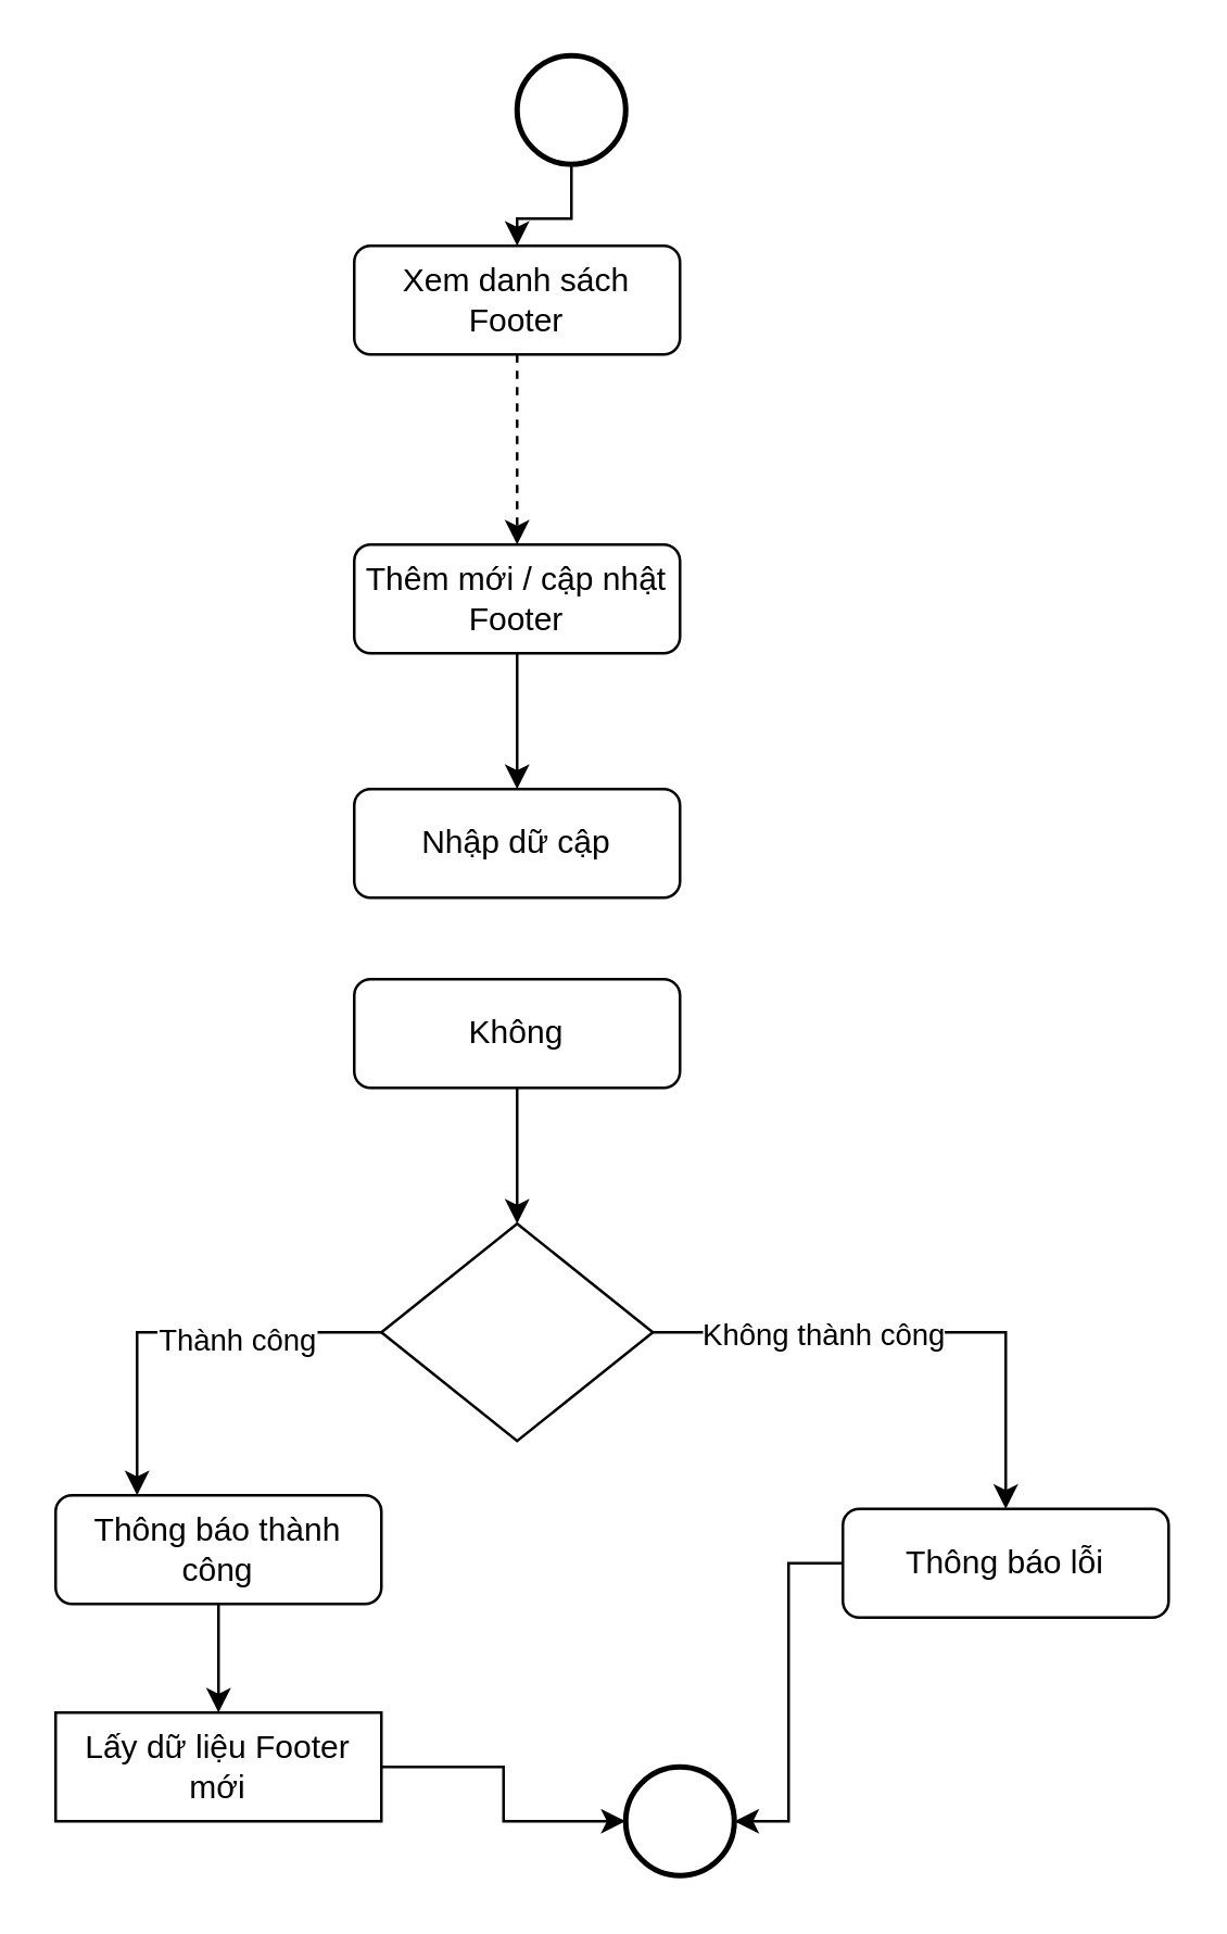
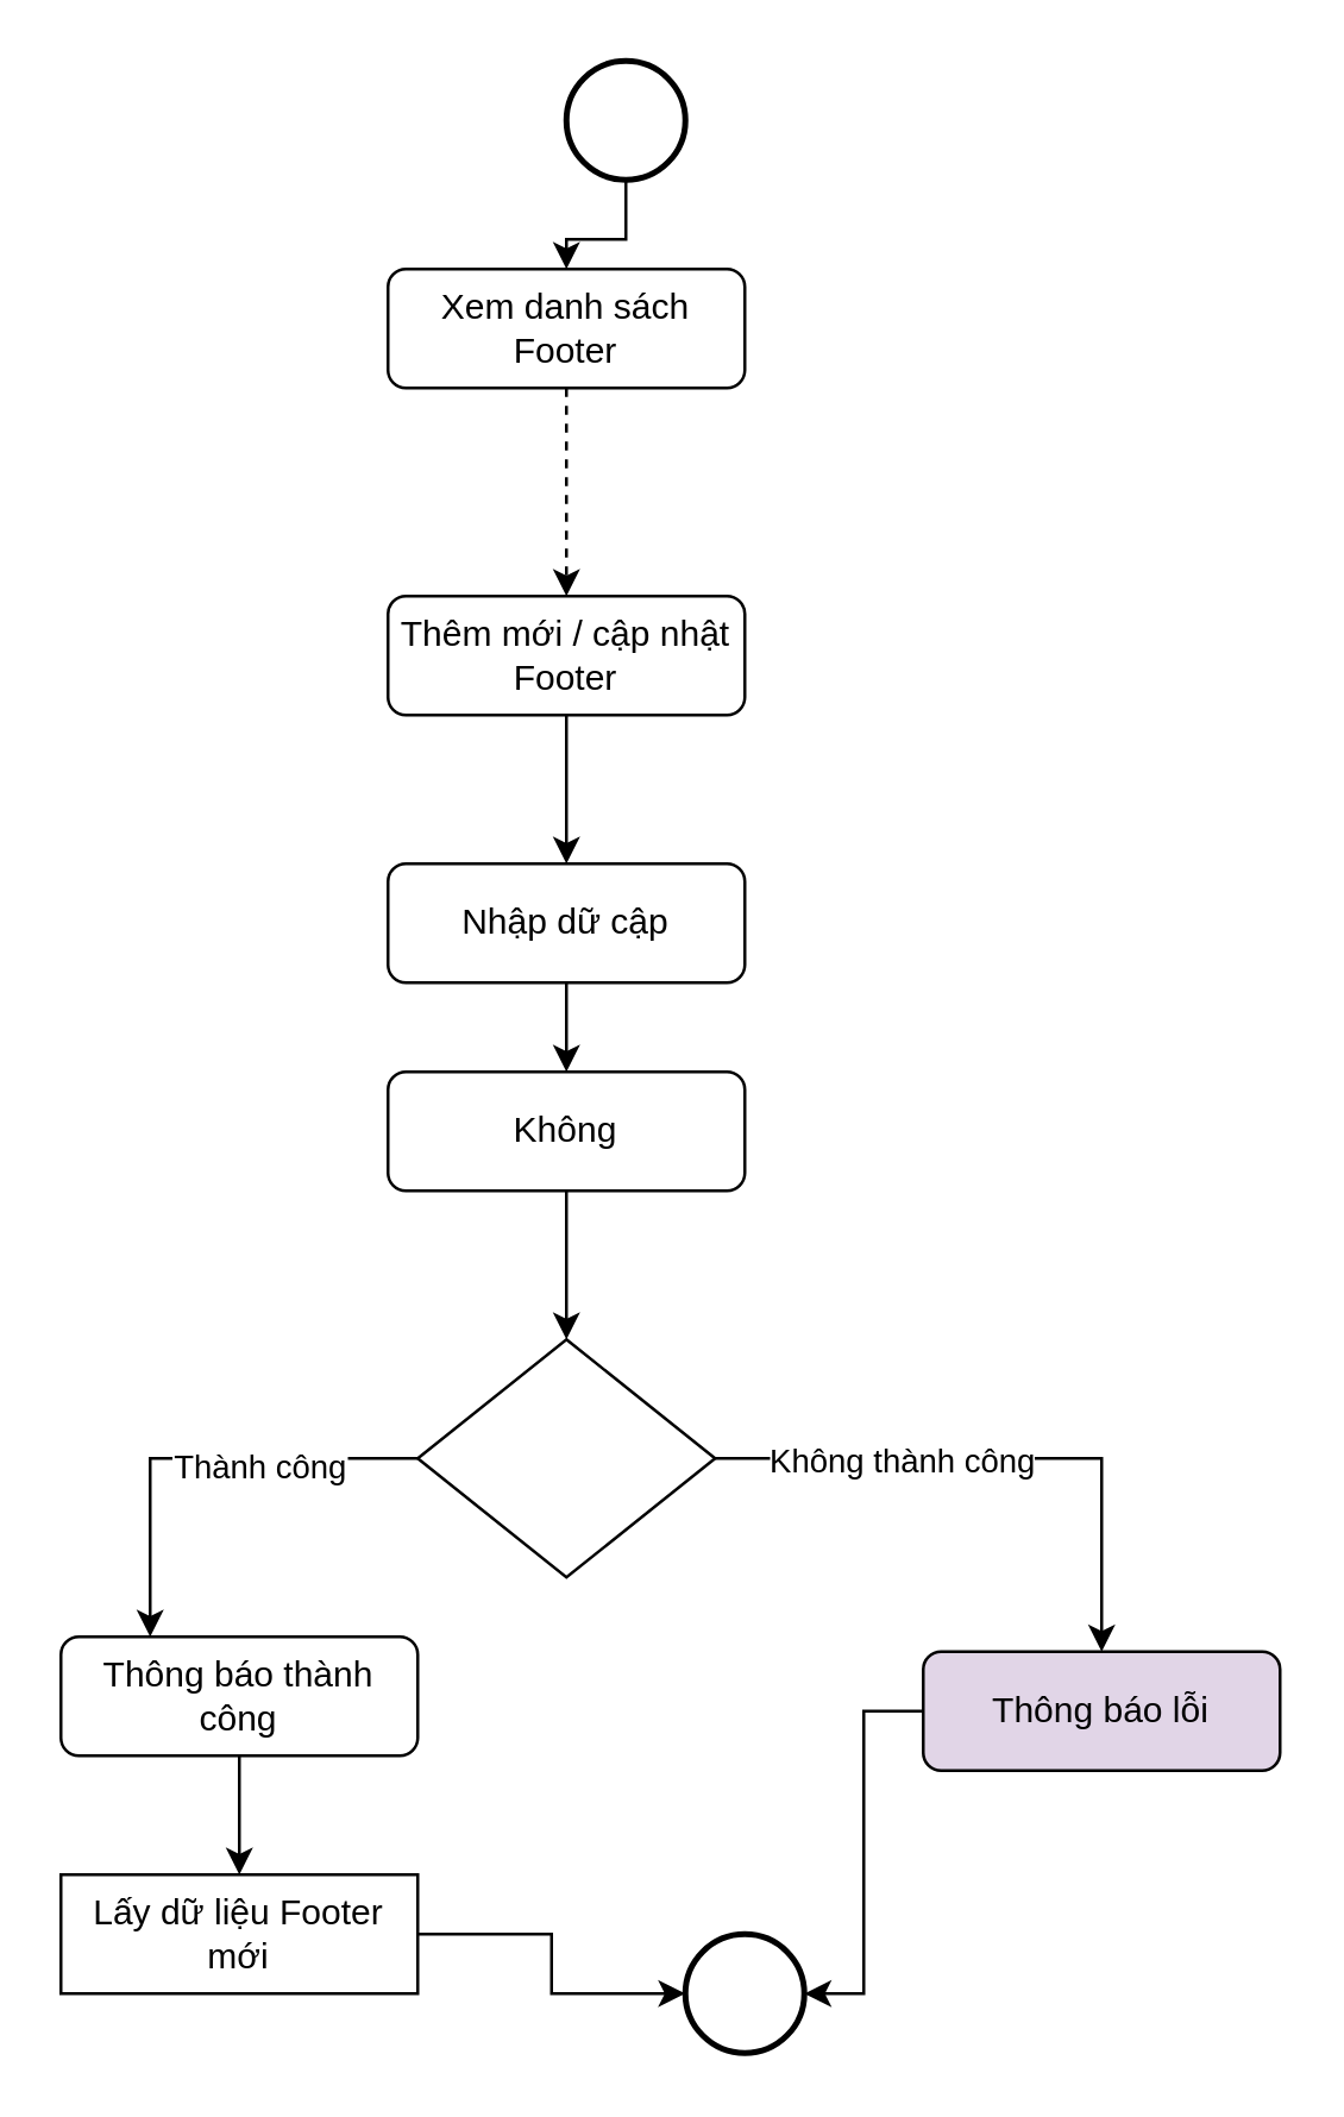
  <mxCell id="0" />
  <mxCell id="1" parent="0" />
  <mxCell id="2" value="" style="edgeStyle=orthogonalEdgeStyle;rounded=0;orthogonalLoop=1;jettySize=auto;html=1;dashed=1;" edge="1" parent="1" source="3" target="13"><mxGeometry relative="1" as="geometry" /></mxCell>
  <mxCell id="3" value="Xem danh sách Footer" style="rounded=1;whiteSpace=wrap;html=1;fontSize=12;glass=0;strokeWidth=1;shadow=0;" vertex="1" parent="1"><mxGeometry x="130" y="90" width="120" height="40" as="geometry" /></mxCell>
  <mxCell id="4" style="edgeStyle=orthogonalEdgeStyle;rounded=0;orthogonalLoop=1;jettySize=auto;html=1;entryX=0.25;entryY=0;entryDx=0;entryDy=0;exitX=0;exitY=0.5;exitDx=0;exitDy=0;" edge="1" parent="1" source="8" target="19"><mxGeometry relative="1" as="geometry" /></mxCell>
  <mxCell id="5" value="Thành công" style="edgeLabel;html=1;align=center;verticalAlign=middle;resizable=0;points=[];" vertex="1" connectable="0" parent="4"><mxGeometry x="-0.283" y="2" relative="1" as="geometry"><mxPoint as="offset" /></mxGeometry></mxCell>
  <mxCell id="6" style="edgeStyle=orthogonalEdgeStyle;rounded=0;orthogonalLoop=1;jettySize=auto;html=1;exitX=1;exitY=0.5;exitDx=0;exitDy=0;" edge="1" parent="1" source="8" target="22"><mxGeometry relative="1" as="geometry" /></mxCell>
  <mxCell id="7" value="Không thành công" style="edgeLabel;html=1;align=center;verticalAlign=middle;resizable=0;points=[];" vertex="1" connectable="0" parent="6"><mxGeometry x="-0.491" y="-1" relative="1" as="geometry"><mxPoint x="12" y="-1" as="offset" /></mxGeometry></mxCell>
  <mxCell id="8" value="" style="rhombus;whiteSpace=wrap;html=1;shadow=0;fontFamily=Helvetica;fontSize=12;align=center;strokeWidth=1;spacing=6;spacingTop=-4;" vertex="1" parent="1"><mxGeometry x="140" y="450" width="100" height="80" as="geometry" /></mxCell>
  <mxCell id="9" value="" style="edgeStyle=orthogonalEdgeStyle;rounded=0;orthogonalLoop=1;jettySize=auto;html=1;" edge="1" parent="1" source="10" target="3"><mxGeometry relative="1" as="geometry" /></mxCell>
  <mxCell id="10" value="" style="strokeWidth=2;html=1;shape=mxgraph.flowchart.start_2;whiteSpace=wrap;" vertex="1" parent="1"><mxGeometry x="190" y="20" width="40" height="40" as="geometry" /></mxCell>
  <mxCell id="11" value="" style="strokeWidth=2;html=1;shape=mxgraph.flowchart.start_2;whiteSpace=wrap;" vertex="1" parent="1"><mxGeometry x="230" y="650" width="40" height="40" as="geometry" /></mxCell>
  <mxCell id="12" value="" style="edgeStyle=orthogonalEdgeStyle;rounded=0;orthogonalLoop=1;jettySize=auto;html=1;" edge="1" parent="1" source="13" target="15"><mxGeometry relative="1" as="geometry" /></mxCell>
  <mxCell id="13" value="Thêm mới / cập nhật Footer" style="rounded=1;whiteSpace=wrap;html=1;fontSize=12;glass=0;strokeWidth=1;shadow=0;" vertex="1" parent="1"><mxGeometry x="130" y="200" width="120" height="40" as="geometry" /></mxCell>
+ <mxCell id="14" value="" style="edgeStyle=orthogonalEdgeStyle;rounded=0;orthogonalLoop=1;jettySize=auto;html=1;" edge="1" parent="1" source="15" target="17"><mxGeometry relative="1" as="geometry" /></mxCell>
  <mxCell id="15" value="Nhập dữ cập" style="rounded=1;whiteSpace=wrap;html=1;fontSize=12;glass=0;strokeWidth=1;shadow=0;" vertex="1" parent="1"><mxGeometry x="130" y="290" width="120" height="40" as="geometry" /></mxCell>
  <mxCell id="16" style="edgeStyle=orthogonalEdgeStyle;rounded=0;orthogonalLoop=1;jettySize=auto;html=1;" edge="1" parent="1" source="17" target="8"><mxGeometry relative="1" as="geometry" /></mxCell>
  <mxCell id="17" value="Không" style="rounded=1;whiteSpace=wrap;html=1;fontSize=12;glass=0;strokeWidth=1;shadow=0;" vertex="1" parent="1"><mxGeometry x="130" y="360" width="120" height="40" as="geometry" /></mxCell>
  <mxCell id="18" value="" style="edgeStyle=orthogonalEdgeStyle;rounded=0;orthogonalLoop=1;jettySize=auto;html=1;" edge="1" parent="1" source="19" target="20"><mxGeometry relative="1" as="geometry" /></mxCell>
  <mxCell id="19" value="Thông báo thành công" style="rounded=1;whiteSpace=wrap;html=1;fontSize=12;glass=0;strokeWidth=1;shadow=0;" vertex="1" parent="1"><mxGeometry x="20" y="550" width="120" height="40" as="geometry" /></mxCell>
  <mxCell id="20" value="Lấy dữ liệu Footer mới" style="whiteSpace=wrap;html=1;fontSize=12;glass=0;strokeWidth=1;shadow=0;rounded=0;" vertex="1" parent="1"><mxGeometry x="20" y="630" width="120" height="40" as="geometry" /></mxCell>
  <mxCell id="21" style="edgeStyle=orthogonalEdgeStyle;rounded=0;orthogonalLoop=1;jettySize=auto;html=1;entryX=0;entryY=0.5;entryDx=0;entryDy=0;entryPerimeter=0;" edge="1" parent="1" source="20" target="11"><mxGeometry relative="1" as="geometry" /></mxCell>
- <mxCell id="22" value="Thông báo lỗi" style="rounded=1;whiteSpace=wrap;html=1;fontSize=12;glass=0;strokeWidth=1;shadow=0;" vertex="1" parent="1"><mxGeometry x="310" y="555" width="120" height="40" as="geometry" /></mxCell>
+ <mxCell id="22" value="Thông báo lỗi" style="rounded=1;whiteSpace=wrap;html=1;fontSize=12;glass=0;strokeWidth=1;shadow=0;fillColor=#e1d5e7;" vertex="1" parent="1"><mxGeometry x="310" y="555" width="120" height="40" as="geometry" /></mxCell>
  <mxCell id="23" style="edgeStyle=orthogonalEdgeStyle;rounded=0;orthogonalLoop=1;jettySize=auto;html=1;entryX=1;entryY=0.5;entryDx=0;entryDy=0;entryPerimeter=0;" edge="1" parent="1" source="22" target="11"><mxGeometry relative="1" as="geometry" /></mxCell>
